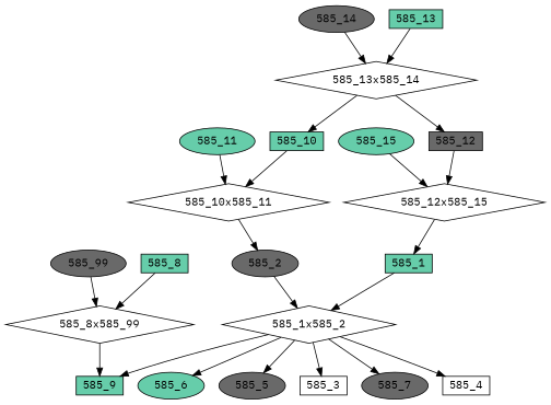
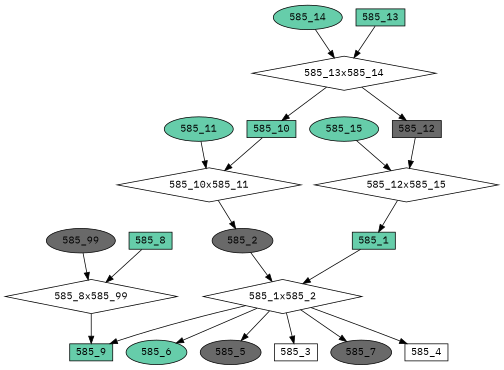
  digraph {
    fontname="IBM Plex Mono"
    node [fillcolor=aquamarine3 fontcolor=black fontname="IBM Plex Mono" regular=0 shape=ellipse style=filled]
    edge [fontname="IBM Plex Mono"]
    "585_99" [fillcolor=dimgrey height=0.3 width=0.5]
    "585_8x585_99" [height=.1 shape=diamond width=.1 fillcolor="" fontcolor="" regular="" style=""]
    "585_9" [height=0.3 shape=box width=0.5]
    "585_1x585_2" [height=.1 shape=diamond width=.1 fillcolor="" fontcolor="" regular="" style=""]
    "585_6" [height=0.3 width=0.5]
    "585_5" [fillcolor=dimgrey height=0.3 width=0.5]
    "585_3" [fillcolor=white height=0.3 shape=box width=0.5]
    "585_7" [fillcolor=dimgrey height=0.3 width=0.5]
    "585_4" [fillcolor=white height=0.3 shape=box width=0.5]
    "585_2" [fillcolor=dimgrey height=0.3 width=0.5]
    "585_10x585_11" [height=.1 shape=diamond width=.1 fillcolor="" fontcolor="" regular="" style=""]
    "585_11" [height=0.3 width=0.5]
    "585_15" [height=0.3 width=0.5]
    "585_12x585_15" [height=.1 shape=diamond width=.1 fillcolor="" fontcolor="" regular="" style=""]
    "585_1" [height=0.3 shape=box width=0.5]
    "585_12" [fillcolor=dimgrey height=0.3 shape=box width=0.5]
    "585_13x585_14" [height=.1 shape=diamond width=.1 fillcolor="" fontcolor="" regular="" style=""]
    "585_10" [height=0.3 shape=box width=0.5]
-   "585_14" [fillcolor=dimgrey height=0.3 width=0.5]
+   "585_14" [height=0.3 width=0.5]
    "585_13" [height=0.3 shape=box width=0.5]
    "585_8" [height=0.3 shape=box width=0.5]
    "585_99" -> "585_8x585_99"
    "585_8x585_99" -> "585_9"
    "585_1x585_2" -> "585_9"
    "585_1x585_2" -> "585_6"
    "585_1x585_2" -> "585_5"
    "585_1x585_2" -> "585_3"
    "585_1x585_2" -> "585_7"
    "585_1x585_2" -> "585_4"
    "585_2" -> "585_1x585_2"
    "585_10x585_11" -> "585_2"
    "585_11" -> "585_10x585_11"
    "585_15" -> "585_12x585_15"
    "585_12x585_15" -> "585_1"
    "585_1" -> "585_1x585_2"
    "585_12" -> "585_12x585_15"
    "585_13x585_14" -> "585_12"
    "585_13x585_14" -> "585_10"
    "585_10" -> "585_10x585_11"
    "585_14" -> "585_13x585_14"
    "585_13" -> "585_13x585_14"
    "585_8" -> "585_8x585_99"
  }
